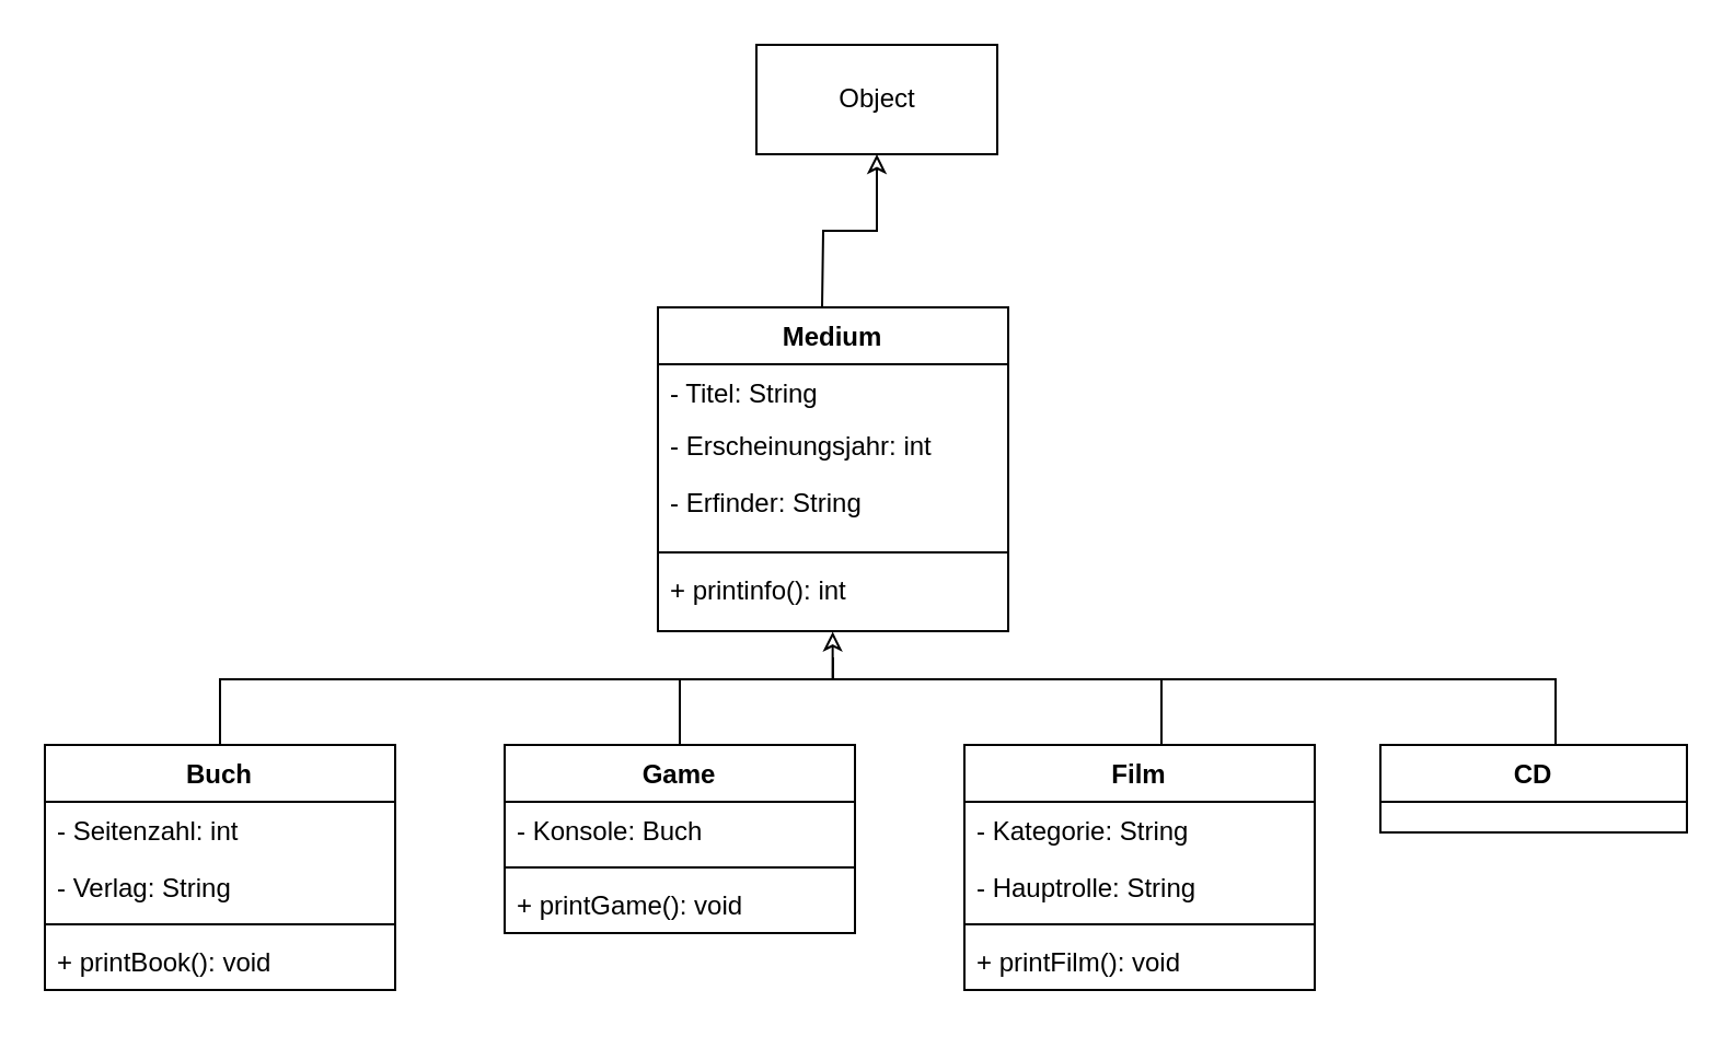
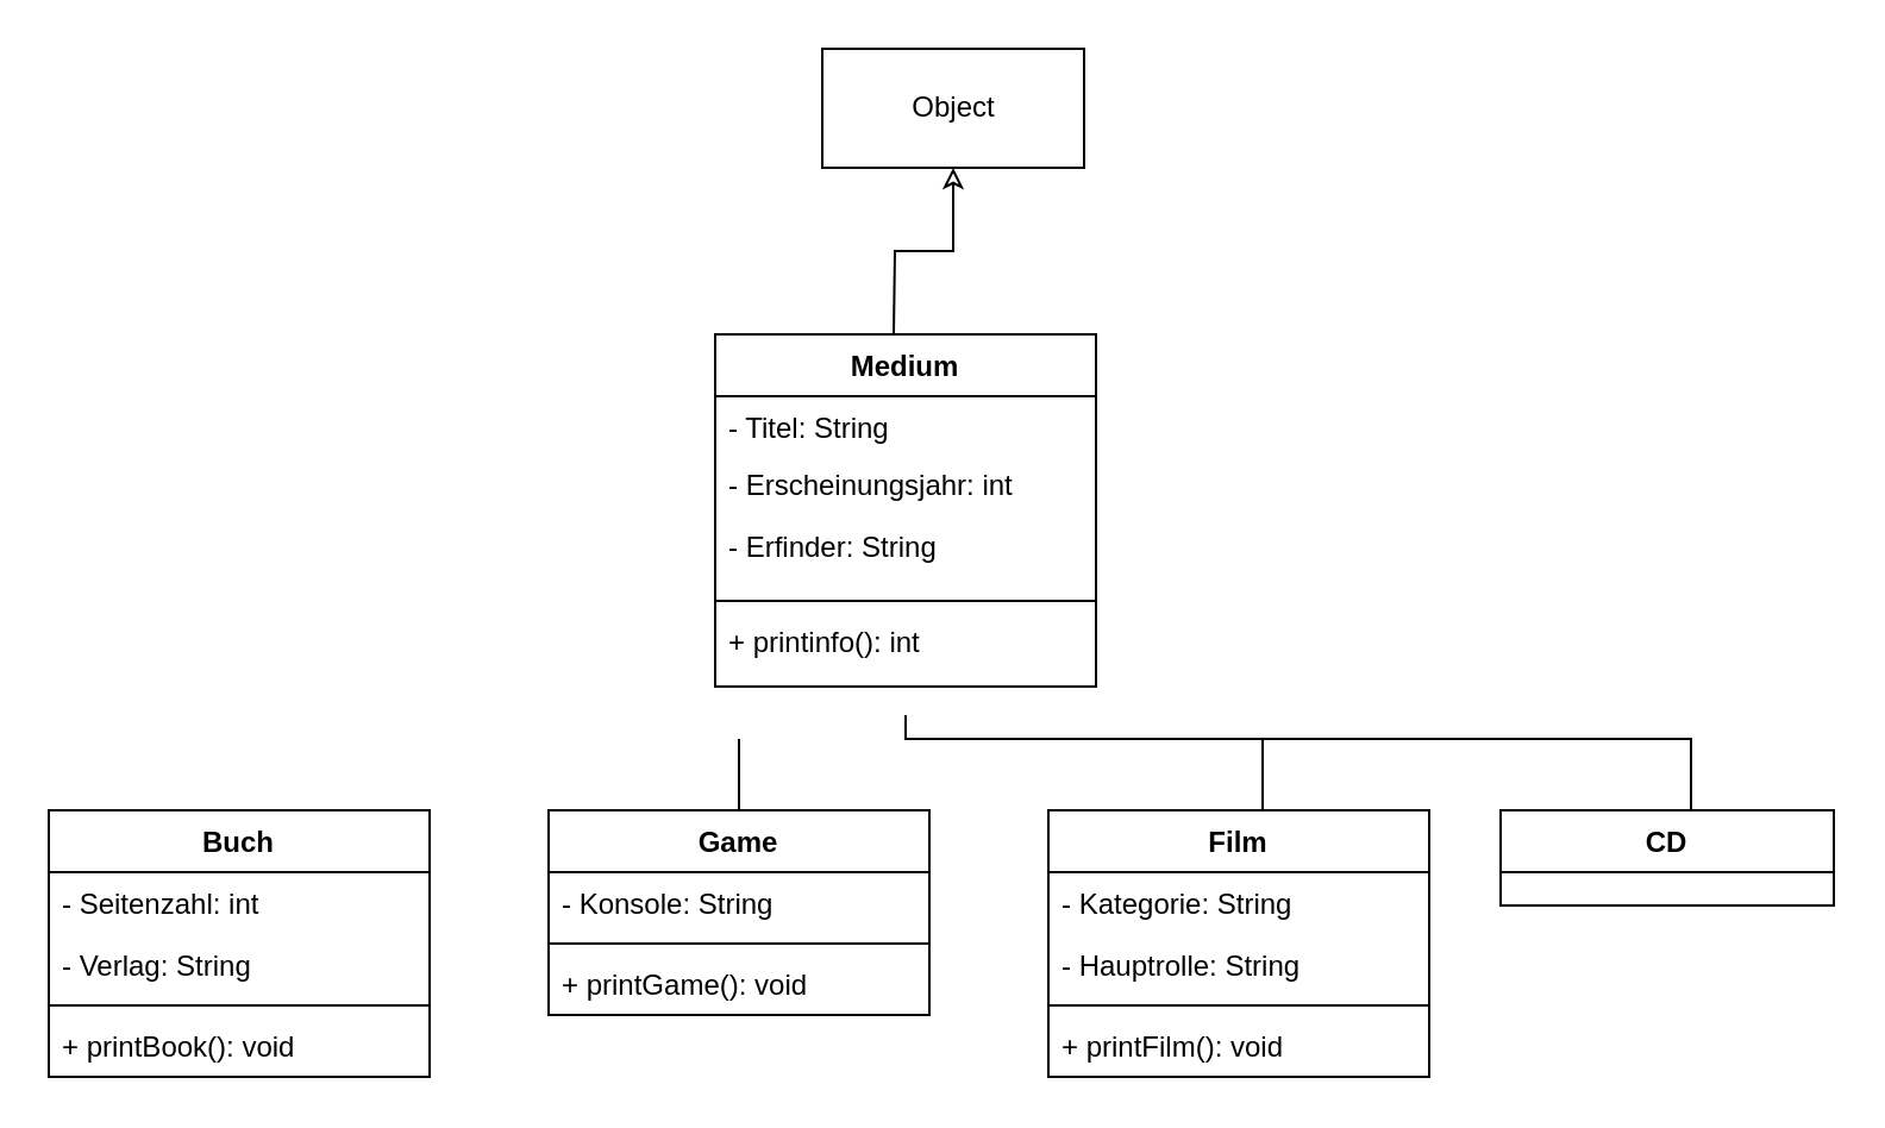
  <mxCell id="0" />
  <mxCell id="1" parent="0" />
  <mxCell id="2" value="Object" style="html=1;" vertex="1" parent="1"><mxGeometry x="345" y="20" width="110" height="50" as="geometry" /></mxCell>
  <mxCell id="3" value="" style="edgeStyle=orthogonalEdgeStyle;rounded=0;orthogonalLoop=1;jettySize=auto;html=1;endArrow=classic;endFill=0;" edge="1" parent="1" target="2"><mxGeometry relative="1" as="geometry"><mxPoint x="375" y="140" as="sourcePoint" /></mxGeometry></mxCell>
  <mxCell id="4" value="Medium" style="swimlane;fontStyle=1;align=center;verticalAlign=top;childLayout=stackLayout;horizontal=1;startSize=26;horizontalStack=0;resizeParent=1;resizeParentMax=0;resizeLast=0;collapsible=1;marginBottom=0;" vertex="1" parent="1"><mxGeometry x="300" y="140" width="160" height="148" as="geometry" /></mxCell>
  <mxCell id="5" value="- Titel: String&#10;" style="text;strokeColor=none;fillColor=none;align=left;verticalAlign=top;spacingLeft=4;spacingRight=4;overflow=hidden;rotatable=0;points=[[0,0.5],[1,0.5]];portConstraint=eastwest;" vertex="1" parent="4"><mxGeometry y="26" width="160" height="24" as="geometry" /></mxCell>
  <mxCell id="6" value="- Erscheinungsjahr: int" style="text;strokeColor=none;fillColor=none;align=left;verticalAlign=top;spacingLeft=4;spacingRight=4;overflow=hidden;rotatable=0;points=[[0,0.5],[1,0.5]];portConstraint=eastwest;" vertex="1" parent="4"><mxGeometry y="50" width="160" height="26" as="geometry" /></mxCell>
  <mxCell id="7" value="- Erfinder: String" style="text;strokeColor=none;fillColor=none;align=left;verticalAlign=top;spacingLeft=4;spacingRight=4;overflow=hidden;rotatable=0;points=[[0,0.5],[1,0.5]];portConstraint=eastwest;" vertex="1" parent="4"><mxGeometry y="76" width="160" height="32" as="geometry" /></mxCell>
  <mxCell id="8" value="" style="line;strokeWidth=1;fillColor=none;align=left;verticalAlign=middle;spacingTop=-1;spacingLeft=3;spacingRight=3;rotatable=0;labelPosition=right;points=[];portConstraint=eastwest;strokeColor=inherit;" vertex="1" parent="4"><mxGeometry y="108" width="160" height="8" as="geometry" /></mxCell>
  <mxCell id="9" value="+ printinfo(): int" style="text;strokeColor=none;fillColor=none;align=left;verticalAlign=top;spacingLeft=4;spacingRight=4;overflow=hidden;rotatable=0;points=[[0,0.5],[1,0.5]];portConstraint=eastwest;" vertex="1" parent="4"><mxGeometry y="116" width="160" height="32" as="geometry" /></mxCell>
- <mxCell id="10" style="edgeStyle=orthogonalEdgeStyle;rounded=0;orthogonalLoop=1;jettySize=auto;html=1;endArrow=classic;endFill=0;exitX=0.5;exitY=0;exitDx=0;exitDy=0;entryX=0.499;entryY=1.008;entryDx=0;entryDy=0;entryPerimeter=0;" edge="1" parent="1" source="11" target="9"><mxGeometry relative="1" as="geometry"><mxPoint x="380" y="370" as="targetPoint" /><Array as="points"><mxPoint x="100" y="310" /><mxPoint x="380" y="310" /></Array></mxGeometry></mxCell>
  <mxCell id="11" value="Buch" style="swimlane;fontStyle=1;align=center;verticalAlign=top;childLayout=stackLayout;horizontal=1;startSize=26;horizontalStack=0;resizeParent=1;resizeParentMax=0;resizeLast=0;collapsible=1;marginBottom=0;" vertex="1" parent="1"><mxGeometry x="20" y="340" width="160" height="112" as="geometry" /></mxCell>
  <mxCell id="12" value="- Seitenzahl: int" style="text;strokeColor=none;fillColor=none;align=left;verticalAlign=top;spacingLeft=4;spacingRight=4;overflow=hidden;rotatable=0;points=[[0,0.5],[1,0.5]];portConstraint=eastwest;" vertex="1" parent="11"><mxGeometry y="26" width="160" height="26" as="geometry" /></mxCell>
  <mxCell id="13" value="- Verlag: String" style="text;strokeColor=none;fillColor=none;align=left;verticalAlign=top;spacingLeft=4;spacingRight=4;overflow=hidden;rotatable=0;points=[[0,0.5],[1,0.5]];portConstraint=eastwest;" vertex="1" parent="11"><mxGeometry y="52" width="160" height="26" as="geometry" /></mxCell>
  <mxCell id="14" value="" style="line;strokeWidth=1;fillColor=none;align=left;verticalAlign=middle;spacingTop=-1;spacingLeft=3;spacingRight=3;rotatable=0;labelPosition=right;points=[];portConstraint=eastwest;strokeColor=inherit;" vertex="1" parent="11"><mxGeometry y="78" width="160" height="8" as="geometry" /></mxCell>
  <mxCell id="15" value="+ printBook(): void" style="text;strokeColor=none;fillColor=none;align=left;verticalAlign=top;spacingLeft=4;spacingRight=4;overflow=hidden;rotatable=0;points=[[0,0.5],[1,0.5]];portConstraint=eastwest;" vertex="1" parent="11"><mxGeometry y="86" width="160" height="26" as="geometry" /></mxCell>
  <mxCell id="16" style="edgeStyle=orthogonalEdgeStyle;rounded=0;orthogonalLoop=1;jettySize=auto;html=1;endArrow=none;endFill=0;exitX=0.5;exitY=0;exitDx=0;exitDy=0;" edge="1" parent="1" source="17"><mxGeometry relative="1" as="geometry"><mxPoint x="310" y="310" as="targetPoint" /><Array as="points"><mxPoint x="310" y="310" /><mxPoint x="310" y="310" /></Array></mxGeometry></mxCell>
  <mxCell id="17" value="Game" style="swimlane;fontStyle=1;align=center;verticalAlign=top;childLayout=stackLayout;horizontal=1;startSize=26;horizontalStack=0;resizeParent=1;resizeParentMax=0;resizeLast=0;collapsible=1;marginBottom=0;" vertex="1" parent="1"><mxGeometry x="230" y="340" width="160" height="86" as="geometry" /></mxCell>
- <mxCell id="18" value="- Konsole: Buch" style="text;strokeColor=none;fillColor=none;align=left;verticalAlign=top;spacingLeft=4;spacingRight=4;overflow=hidden;rotatable=0;points=[[0,0.5],[1,0.5]];portConstraint=eastwest;" vertex="1" parent="17"><mxGeometry y="26" width="160" height="26" as="geometry" /></mxCell>
+ <mxCell id="18" value="- Konsole: String" style="text;strokeColor=none;fillColor=none;align=left;verticalAlign=top;spacingLeft=4;spacingRight=4;overflow=hidden;rotatable=0;points=[[0,0.5],[1,0.5]];portConstraint=eastwest;" vertex="1" parent="17"><mxGeometry y="26" width="160" height="26" as="geometry" /></mxCell>
  <mxCell id="19" value="" style="line;strokeWidth=1;fillColor=none;align=left;verticalAlign=middle;spacingTop=-1;spacingLeft=3;spacingRight=3;rotatable=0;labelPosition=right;points=[];portConstraint=eastwest;strokeColor=inherit;" vertex="1" parent="17"><mxGeometry y="52" width="160" height="8" as="geometry" /></mxCell>
  <mxCell id="20" value="+ printGame(): void" style="text;strokeColor=none;fillColor=none;align=left;verticalAlign=top;spacingLeft=4;spacingRight=4;overflow=hidden;rotatable=0;points=[[0,0.5],[1,0.5]];portConstraint=eastwest;" vertex="1" parent="17"><mxGeometry y="60" width="160" height="26" as="geometry" /></mxCell>
  <mxCell id="21" style="edgeStyle=orthogonalEdgeStyle;rounded=0;orthogonalLoop=1;jettySize=auto;html=1;endArrow=none;endFill=0;" edge="1" parent="1" source="22"><mxGeometry relative="1" as="geometry"><mxPoint x="380" y="300" as="targetPoint" /><Array as="points"><mxPoint x="530" y="310" /><mxPoint x="380" y="310" /></Array></mxGeometry></mxCell>
  <mxCell id="22" value="Film" style="swimlane;fontStyle=1;align=center;verticalAlign=top;childLayout=stackLayout;horizontal=1;startSize=26;horizontalStack=0;resizeParent=1;resizeParentMax=0;resizeLast=0;collapsible=1;marginBottom=0;" vertex="1" parent="1"><mxGeometry x="440" y="340" width="160" height="112" as="geometry" /></mxCell>
  <mxCell id="23" value="- Kategorie: String" style="text;strokeColor=none;fillColor=none;align=left;verticalAlign=top;spacingLeft=4;spacingRight=4;overflow=hidden;rotatable=0;points=[[0,0.5],[1,0.5]];portConstraint=eastwest;" vertex="1" parent="22"><mxGeometry y="26" width="160" height="26" as="geometry" /></mxCell>
  <mxCell id="24" value="- Hauptrolle: String" style="text;strokeColor=none;fillColor=none;align=left;verticalAlign=top;spacingLeft=4;spacingRight=4;overflow=hidden;rotatable=0;points=[[0,0.5],[1,0.5]];portConstraint=eastwest;" vertex="1" parent="22"><mxGeometry y="52" width="160" height="26" as="geometry" /></mxCell>
  <mxCell id="25" value="" style="line;strokeWidth=1;fillColor=none;align=left;verticalAlign=middle;spacingTop=-1;spacingLeft=3;spacingRight=3;rotatable=0;labelPosition=right;points=[];portConstraint=eastwest;strokeColor=inherit;" vertex="1" parent="22"><mxGeometry y="78" width="160" height="8" as="geometry" /></mxCell>
  <mxCell id="26" value="+ printFilm(): void" style="text;strokeColor=none;fillColor=none;align=left;verticalAlign=top;spacingLeft=4;spacingRight=4;overflow=hidden;rotatable=0;points=[[0,0.5],[1,0.5]];portConstraint=eastwest;" vertex="1" parent="22"><mxGeometry y="86" width="160" height="26" as="geometry" /></mxCell>
  <mxCell id="27" style="edgeStyle=orthogonalEdgeStyle;rounded=0;orthogonalLoop=1;jettySize=auto;html=1;endArrow=none;endFill=0;" edge="1" parent="1" source="28"><mxGeometry relative="1" as="geometry"><mxPoint x="530" y="310" as="targetPoint" /><Array as="points"><mxPoint x="710" y="310" /></Array></mxGeometry></mxCell>
  <mxCell id="28" value="CD" style="swimlane;fontStyle=1;childLayout=stackLayout;horizontal=1;startSize=26;fillColor=none;horizontalStack=0;resizeParent=1;resizeParentMax=0;resizeLast=0;collapsible=1;marginBottom=0;" vertex="1" parent="1"><mxGeometry x="630" y="340" width="140" height="40" as="geometry" /></mxCell>
